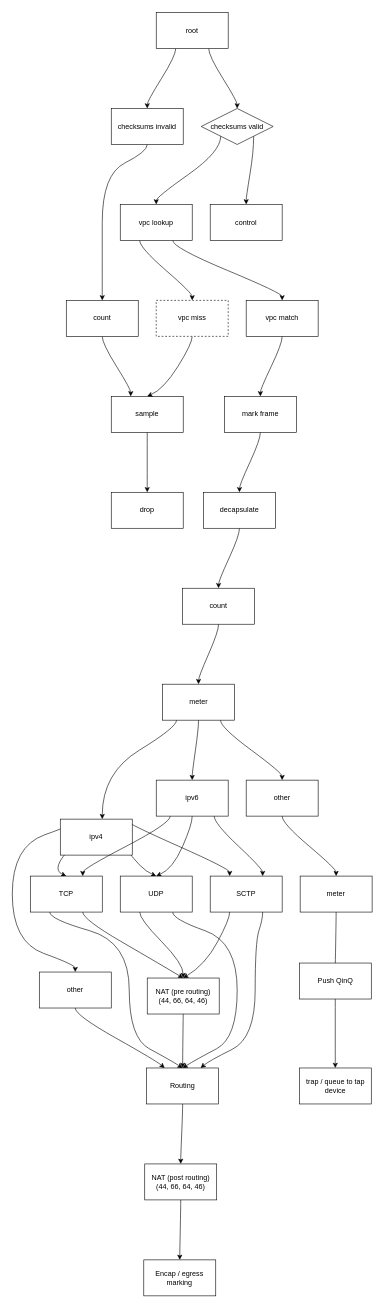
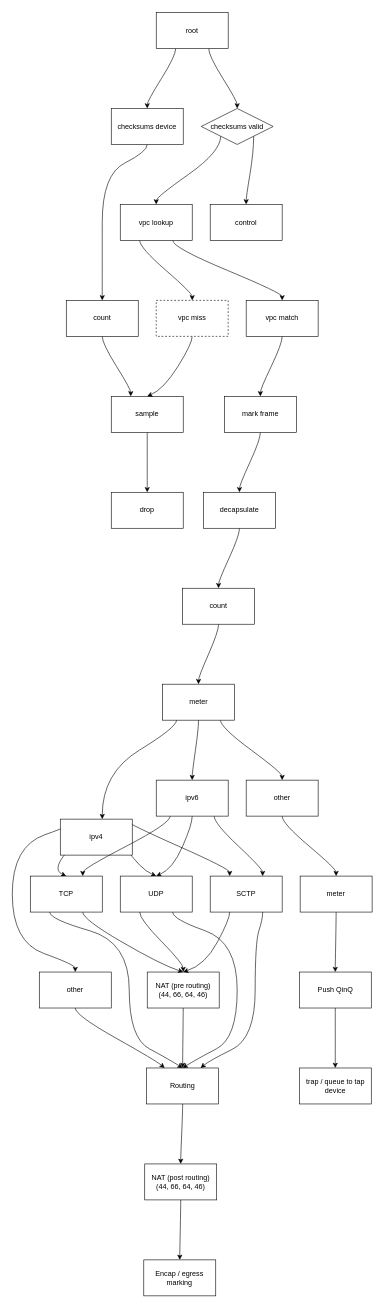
  <mxCell id="0" />
  <mxCell id="1" parent="0" />
  <mxCell id="2" value="" style="edgeStyle=orthogonalEdgeStyle;rounded=0;orthogonalLoop=1;jettySize=auto;html=1;orthogonal=1;curved=1;noEdgeStyle=1;" parent="1" source="4" target="6" edge="1"><mxGeometry relative="1" as="geometry"><Array as="points"><mxPoint x="292.5" y="92" /><mxPoint x="245" y="168" /></Array></mxGeometry></mxCell>
  <mxCell id="3" style="edgeStyle=orthogonalEdgeStyle;rounded=0;orthogonalLoop=1;jettySize=auto;html=1;entryX=0.5;entryY=0;entryDx=0;entryDy=0;orthogonal=1;curved=1;noEdgeStyle=1;" parent="1" source="4" target="9" edge="1"><mxGeometry relative="1" as="geometry"><mxPoint x="230" y="180" as="targetPoint" /><Array as="points"><mxPoint x="347.5" y="92" /><mxPoint x="395" y="168" /></Array></mxGeometry></mxCell>
  <mxCell id="4" value="root" style="whiteSpace=wrap;html=1;" parent="1" vertex="1"><mxGeometry x="260" width="120" height="60" as="geometry" y="20" /></mxCell>
  <mxCell id="5" value="" style="edgeStyle=orthogonalEdgeStyle;rounded=0;orthogonalLoop=1;jettySize=auto;html=1;orthogonal=1;curved=1;noEdgeStyle=1;" parent="1" source="6" target="11" edge="1"><mxGeometry relative="1" as="geometry"><Array as="points"><mxPoint x="245" y="252" /><mxPoint x="170" y="290" /><mxPoint x="170" y="450" /><mxPoint x="170" y="488" /></Array></mxGeometry></mxCell>
- <mxCell id="6" value="checksums invalid" style="whiteSpace=wrap;html=1;" parent="1" vertex="1"><mxGeometry x="185" y="180" width="120" height="60" as="geometry" /></mxCell>
+ <mxCell id="6" value="checksums device" style="whiteSpace=wrap;html=1;" parent="1" vertex="1"><mxGeometry x="185" y="180" width="120" height="60" as="geometry" /></mxCell>
  <mxCell id="7" value="" style="edgeStyle=orthogonalEdgeStyle;rounded=0;orthogonalLoop=1;jettySize=auto;html=1;orthogonal=1;curved=1;noEdgeStyle=1;" parent="1" source="9" target="17" edge="1"><mxGeometry relative="1" as="geometry"><Array as="points"><mxPoint x="367.5" y="252" /><mxPoint x="260" y="328" /></Array></mxGeometry></mxCell>
  <mxCell id="8" style="edgeStyle=orthogonalEdgeStyle;rounded=0;orthogonalLoop=1;jettySize=auto;html=1;orthogonal=1;curved=1;noEdgeStyle=1;" parent="1" source="9" target="18" edge="1"><mxGeometry relative="1" as="geometry"><Array as="points"><mxPoint x="422.5" y="252" /><mxPoint x="410" y="328" /></Array></mxGeometry></mxCell>
  <mxCell id="9" value="checksums valid" style="rhombus;whiteSpace=wrap;html=1;" parent="1" vertex="1"><mxGeometry x="335" y="180" width="120" height="60" as="geometry" /></mxCell>
  <mxCell id="10" value="" style="edgeStyle=orthogonalEdgeStyle;rounded=0;orthogonalLoop=1;jettySize=auto;html=1;orthogonal=1;curved=1;noEdgeStyle=1;" parent="1" source="11" target="13" edge="1"><mxGeometry relative="1" as="geometry"><Array as="points"><mxPoint x="170" y="572" /><mxPoint x="217.5" y="648" /></Array></mxGeometry></mxCell>
  <mxCell id="11" value="count" style="whiteSpace=wrap;html=1;" parent="1" vertex="1"><mxGeometry x="110" y="500" width="120" height="60" as="geometry" /></mxCell>
  <mxCell id="12" value="" style="edgeStyle=orthogonalEdgeStyle;rounded=0;orthogonalLoop=1;jettySize=auto;html=1;orthogonal=1;curved=1;noEdgeStyle=1;" parent="1" source="13" target="14" edge="1"><mxGeometry relative="1" as="geometry"><Array as="points"><mxPoint x="245" y="732" /><mxPoint x="245" y="808" /></Array></mxGeometry></mxCell>
  <mxCell id="13" value="sample" style="whiteSpace=wrap;html=1;" parent="1" vertex="1"><mxGeometry x="185" y="660" width="120" height="60" as="geometry" /></mxCell>
  <mxCell id="14" value="drop" style="whiteSpace=wrap;html=1;" parent="1" vertex="1"><mxGeometry x="185" y="820" width="120" height="60" as="geometry" /></mxCell>
  <mxCell id="15" value="" style="edgeStyle=orthogonalEdgeStyle;rounded=0;orthogonalLoop=1;jettySize=auto;html=1;orthogonal=1;curved=1;noEdgeStyle=1;" parent="1" source="17" target="20" edge="1"><mxGeometry relative="1" as="geometry"><Array as="points"><mxPoint x="232.5" y="412" /><mxPoint x="320" y="488" /></Array></mxGeometry></mxCell>
  <mxCell id="16" style="edgeStyle=orthogonalEdgeStyle;rounded=0;orthogonalLoop=1;jettySize=auto;html=1;entryX=0.5;entryY=0;entryDx=0;entryDy=0;orthogonal=1;curved=1;noEdgeStyle=1;" parent="1" source="17" target="22" edge="1"><mxGeometry relative="1" as="geometry"><Array as="points"><mxPoint x="287.5" y="412" /><mxPoint x="470" y="488" /></Array></mxGeometry></mxCell>
  <mxCell id="17" value="vpc lookup" style="whiteSpace=wrap;html=1;" parent="1" vertex="1"><mxGeometry x="200" y="340" width="120" height="60" as="geometry" /></mxCell>
  <mxCell id="18" value="control" style="whiteSpace=wrap;html=1;" parent="1" vertex="1"><mxGeometry x="350" y="340" width="120" height="60" as="geometry" /></mxCell>
  <mxCell id="19" style="edgeStyle=orthogonalEdgeStyle;rounded=0;orthogonalLoop=1;jettySize=auto;html=1;entryX=0.5;entryY=0;entryDx=0;entryDy=0;orthogonal=1;curved=1;noEdgeStyle=1;" parent="1" source="20" target="13" edge="1"><mxGeometry relative="1" as="geometry"><Array as="points"><mxPoint x="320" y="572" /><mxPoint x="272.5" y="648" /></Array></mxGeometry></mxCell>
  <mxCell id="20" value="vpc miss" style="whiteSpace=wrap;html=1;dashed=1;" parent="1" vertex="1"><mxGeometry x="260" y="500" width="120" height="60" as="geometry" /></mxCell>
  <mxCell id="21" value="" style="edgeStyle=orthogonalEdgeStyle;rounded=0;orthogonalLoop=1;jettySize=auto;html=1;orthogonal=1;curved=1;noEdgeStyle=1;" parent="1" source="22" target="24" edge="1"><mxGeometry relative="1" as="geometry"><Array as="points"><mxPoint x="470" y="572" /><mxPoint x="433.672" y="648" /></Array></mxGeometry></mxCell>
  <mxCell id="22" value="vpc match" style="whiteSpace=wrap;html=1;" parent="1" vertex="1"><mxGeometry x="410" y="500" width="120" height="60" as="geometry" /></mxCell>
  <mxCell id="23" value="" style="edgeStyle=orthogonalEdgeStyle;rounded=0;orthogonalLoop=1;jettySize=auto;html=1;orthogonal=1;curved=1;noEdgeStyle=1;" parent="1" source="24" target="26" edge="1"><mxGeometry relative="1" as="geometry"><Array as="points"><mxPoint x="433.672" y="732" /><mxPoint x="398.809" y="808" /></Array></mxGeometry></mxCell>
  <mxCell id="24" value="mark frame" style="whiteSpace=wrap;html=1;" parent="1" vertex="1"><mxGeometry x="373.672" y="660" width="120" height="60" as="geometry" /></mxCell>
  <mxCell id="25" value="" style="edgeStyle=orthogonalEdgeStyle;rounded=0;orthogonalLoop=1;jettySize=auto;html=1;orthogonal=1;curved=1;noEdgeStyle=1;" parent="1" source="26" target="28" edge="1"><mxGeometry relative="1" as="geometry"><Array as="points"><mxPoint x="398.809" y="892" /><mxPoint x="363.945" y="968" /></Array></mxGeometry></mxCell>
  <mxCell id="26" value="decapsulate" style="whiteSpace=wrap;html=1;" parent="1" vertex="1"><mxGeometry x="338.809" y="820" width="120" height="60" as="geometry" /></mxCell>
  <mxCell id="27" value="" style="edgeStyle=orthogonalEdgeStyle;rounded=0;orthogonalLoop=1;jettySize=auto;html=1;orthogonal=1;curved=1;noEdgeStyle=1;" parent="1" source="28" target="32" edge="1"><mxGeometry relative="1" as="geometry"><Array as="points"><mxPoint x="363.945" y="1052" /><mxPoint x="330.547" y="1128" /></Array></mxGeometry></mxCell>
  <mxCell id="28" value="count" style="whiteSpace=wrap;html=1;" parent="1" vertex="1"><mxGeometry x="303.945" y="980" width="120" height="60" as="geometry" /></mxCell>
  <mxCell id="29" value="" style="edgeStyle=orthogonalEdgeStyle;rounded=0;orthogonalLoop=1;jettySize=auto;html=1;orthogonal=1;curved=1;noEdgeStyle=1;" parent="1" source="32" target="37" edge="1"><mxGeometry relative="1" as="geometry"><Array as="points"><mxPoint x="293.88" y="1212" /><mxPoint x="170" y="1288" /></Array></mxGeometry></mxCell>
  <mxCell id="30" style="edgeStyle=orthogonalEdgeStyle;rounded=0;orthogonalLoop=1;jettySize=auto;html=1;entryX=0.5;entryY=0;entryDx=0;entryDy=0;orthogonal=1;curved=1;noEdgeStyle=1;" parent="1" source="32" target="41" edge="1"><mxGeometry relative="1" as="geometry"><Array as="points"><mxPoint x="330.547" y="1214" /><mxPoint x="320" y="1288" /></Array></mxGeometry></mxCell>
  <mxCell id="31" style="edgeStyle=orthogonalEdgeStyle;rounded=0;orthogonalLoop=1;jettySize=auto;html=1;orthogonal=1;curved=1;noEdgeStyle=1;" parent="1" source="32" target="43" edge="1"><mxGeometry relative="1" as="geometry"><Array as="points"><mxPoint x="367.214" y="1212" /><mxPoint x="470" y="1288" /></Array></mxGeometry></mxCell>
  <mxCell id="32" value="meter" style="whiteSpace=wrap;html=1;" parent="1" vertex="1"><mxGeometry x="270.547" y="1140" width="120" height="60" as="geometry" /></mxCell>
  <mxCell id="33" style="edgeStyle=orthogonalEdgeStyle;rounded=0;orthogonalLoop=1;jettySize=auto;html=1;entryX=0.5;entryY=0;entryDx=0;entryDy=0;orthogonal=1;curved=1;noEdgeStyle=1;" parent="1" source="37" target="57" edge="1"><mxGeometry relative="1" as="geometry"><Array as="points"><mxPoint x="156.25" y="1374" /><mxPoint x="82.5" y="1448" /></Array></mxGeometry></mxCell>
  <mxCell id="34" style="edgeStyle=orthogonalEdgeStyle;rounded=0;orthogonalLoop=1;jettySize=auto;html=1;entryX=0.5;entryY=0;entryDx=0;entryDy=0;orthogonal=1;curved=1;noEdgeStyle=1;" parent="1" source="37" target="60" edge="1"><mxGeometry relative="1" as="geometry"><Array as="points"><mxPoint x="183.75" y="1374" /><mxPoint x="232.5" y="1448" /></Array></mxGeometry></mxCell>
  <mxCell id="35" style="edgeStyle=orthogonalEdgeStyle;rounded=0;orthogonalLoop=1;jettySize=auto;html=1;orthogonal=1;curved=1;noEdgeStyle=1;" parent="1" source="37" target="63" edge="1"><mxGeometry relative="1" as="geometry"><Array as="points"><mxPoint x="211.25" y="1372" /><mxPoint x="382.5" y="1448" /></Array></mxGeometry></mxCell>
  <mxCell id="36" style="edgeStyle=orthogonalEdgeStyle;rounded=0;orthogonalLoop=1;jettySize=auto;html=1;orthogonal=1;curved=1;noEdgeStyle=1;" parent="1" source="37" target="65" edge="1"><mxGeometry relative="1" as="geometry"><Array as="points"><mxPoint x="128.75" y="1372" /><mxPoint y="1410" x="20" /><mxPoint y="1570" x="20" /><mxPoint x="125" y="1608" /></Array></mxGeometry></mxCell>
  <mxCell id="37" value="ipv4" style="whiteSpace=wrap;html=1;" parent="1" vertex="1"><mxGeometry x="100" y="1365" width="120" height="60" as="geometry" /></mxCell>
  <mxCell id="38" style="edgeStyle=orthogonalEdgeStyle;rounded=0;orthogonalLoop=1;jettySize=auto;html=1;orthogonal=1;curved=1;noEdgeStyle=1;" parent="1" source="41" target="57" edge="1"><mxGeometry relative="1" as="geometry"><Array as="points"><mxPoint x="283.333" y="1372" /><mxPoint x="137.5" y="1448" /></Array></mxGeometry></mxCell>
  <mxCell id="39" style="edgeStyle=orthogonalEdgeStyle;rounded=0;orthogonalLoop=1;jettySize=auto;html=1;entryX=0.5;entryY=0;entryDx=0;entryDy=0;orthogonal=1;curved=1;noEdgeStyle=1;" parent="1" source="41" target="60" edge="1"><mxGeometry relative="1" as="geometry"><Array as="points"><mxPoint x="320" y="1374" /><mxPoint x="287.5" y="1448" /></Array></mxGeometry></mxCell>
  <mxCell id="40" style="edgeStyle=orthogonalEdgeStyle;rounded=0;orthogonalLoop=1;jettySize=auto;html=1;orthogonal=1;curved=1;noEdgeStyle=1;" parent="1" source="41" target="63" edge="1"><mxGeometry relative="1" as="geometry"><Array as="points"><mxPoint x="356.667" y="1372" /><mxPoint x="437.5" y="1448" /></Array></mxGeometry></mxCell>
  <mxCell id="41" value="ipv6" style="whiteSpace=wrap;html=1;" parent="1" vertex="1"><mxGeometry x="260" y="1300" width="120" height="60" as="geometry" /></mxCell>
  <mxCell id="42" value="" style="edgeStyle=orthogonalEdgeStyle;rounded=0;orthogonalLoop=1;jettySize=auto;html=1;orthogonal=1;curved=1;noEdgeStyle=1;" parent="1" source="43" target="45" edge="1"><mxGeometry relative="1" as="geometry"><Array as="points"><mxPoint x="470" y="1372" /><mxPoint x="560" y="1448" /></Array></mxGeometry></mxCell>
  <mxCell id="43" value="other" style="whiteSpace=wrap;html=1;" parent="1" vertex="1"><mxGeometry x="410" y="1300" width="120" height="60" as="geometry" /></mxCell>
  <mxCell id="44" value="" style="edgeStyle=orthogonalEdgeStyle;rounded=0;orthogonalLoop=1;jettySize=auto;html=1;orthogonal=1;entryX=0.5;entryY=0;entryDx=0;entryDy=0;curved=1;noEdgeStyle=1;" parent="1" source="45" target="54" edge="1"><mxGeometry relative="1" as="geometry"><Array as="points"><mxPoint x="560" y="1532" /><mxPoint x="558.594" y="1608" /></Array></mxGeometry></mxCell>
  <mxCell id="45" value="meter" style="whiteSpace=wrap;html=1;" parent="1" vertex="1"><mxGeometry x="500" y="1460" width="120" height="60" as="geometry" /></mxCell>
  <mxCell id="46" value="trap / queue to tap device" style="whiteSpace=wrap;html=1;" parent="1" vertex="1"><mxGeometry x="498.594" y="1780" width="120" height="60" as="geometry" /></mxCell>
  <mxCell id="47" style="edgeStyle=orthogonalEdgeStyle;rounded=0;orthogonalLoop=1;jettySize=auto;html=1;orthogonal=1;curved=1;noEdgeStyle=1;" parent="1" source="48" target="50" edge="1"><mxGeometry relative="1" as="geometry"><Array as="points"><mxPoint x="305" y="1692" /><mxPoint x="304.081" y="1764" /></Array></mxGeometry></mxCell>
- <mxCell id="48" value="NAT (pre routing)&lt;div&gt;(44, 66, 64, 46)&lt;/div&gt;" style="whiteSpace=wrap;html=1;" parent="1" vertex="1"><mxGeometry x="245" y="1630" width="120" height="60" as="geometry" /></mxCell>
+ <mxCell id="48" value="NAT (pre routing)&lt;div&gt;(44, 66, 64, 46)&lt;/div&gt;" style="whiteSpace=wrap;html=1;" parent="1" vertex="1"><mxGeometry x="245" y="1620" width="120" height="60" as="geometry" /></mxCell>
  <mxCell id="49" style="edgeStyle=orthogonalEdgeStyle;rounded=0;orthogonalLoop=1;jettySize=auto;html=1;orthogonal=1;curved=1;noEdgeStyle=1;" parent="1" source="50" target="52" edge="1"><mxGeometry relative="1" as="geometry"><Array as="points"><mxPoint x="304.081" y="1852" /><mxPoint x="300.885" y="1928" /></Array></mxGeometry></mxCell>
  <mxCell id="50" value="Routing" style="whiteSpace=wrap;html=1;" parent="1" vertex="1"><mxGeometry x="244.081" y="1780" width="120" height="60" as="geometry" /></mxCell>
  <mxCell id="51" style="edgeStyle=orthogonalEdgeStyle;rounded=0;orthogonalLoop=1;jettySize=auto;html=1;orthogonal=1;curved=1;noEdgeStyle=1;" parent="1" source="52" target="66" edge="1"><mxGeometry relative="1" as="geometry"><Array as="points"><mxPoint x="300.885" y="2012" /><mxPoint x="299.287" y="2088" /></Array></mxGeometry></mxCell>
  <mxCell id="52" value="NAT (post routing)&lt;div&gt;(44, 66, 64, 46)&lt;/div&gt;" style="whiteSpace=wrap;html=1;" parent="1" vertex="1"><mxGeometry x="240.885" y="1940" width="120" height="60" as="geometry" /></mxCell>
  <mxCell id="53" style="edgeStyle=orthogonalEdgeStyle;rounded=0;orthogonalLoop=1;jettySize=auto;html=1;orthogonal=1;curved=1;noEdgeStyle=1;" parent="1" source="54" target="46" edge="1"><mxGeometry relative="1" as="geometry"><Array as="points"><mxPoint x="558.594" y="1692" /><mxPoint x="558.594" y="1768" /></Array></mxGeometry></mxCell>
- <mxCell id="54" value="Push QinQ" style="whiteSpace=wrap;html=1;" parent="1" vertex="1"><mxGeometry x="498.594" y="1605" width="120" height="60" as="geometry" /></mxCell>
+ <mxCell id="54" value="Push QinQ" style="whiteSpace=wrap;html=1;" parent="1" vertex="1"><mxGeometry x="498.594" y="1620" width="120" height="60" as="geometry" /></mxCell>
  <mxCell id="55" style="edgeStyle=orthogonalEdgeStyle;rounded=0;orthogonalLoop=1;jettySize=auto;html=1;entryX=0.5;entryY=0;entryDx=0;entryDy=0;orthogonal=1;curved=1;noEdgeStyle=1;" parent="1" source="57" target="48" edge="1"><mxGeometry relative="1" as="geometry"><Array as="points"><mxPoint x="137.5" y="1532" /><mxPoint x="268.333" y="1608" /></Array></mxGeometry></mxCell>
  <mxCell id="56" style="edgeStyle=orthogonalEdgeStyle;rounded=0;orthogonalLoop=1;jettySize=auto;html=1;orthogonal=1;entryX=0.5;entryY=0;entryDx=0;entryDy=0;curved=1;noEdgeStyle=1;" parent="1" source="57" target="50" edge="1"><mxGeometry relative="1" as="geometry"><mxPoint x="407" y="1780" as="targetPoint" /><Array as="points"><mxPoint x="82.5" y="1532" /><mxPoint x="215" y="1570" /><mxPoint x="215" y="1730" /><mxPoint x="282.081" y="1766" /></Array></mxGeometry></mxCell>
  <mxCell id="57" value="TCP" style="whiteSpace=wrap;html=1;" parent="1" vertex="1"><mxGeometry x="50" y="1460" width="120" height="60" as="geometry" /></mxCell>
  <mxCell id="58" style="edgeStyle=orthogonalEdgeStyle;rounded=0;orthogonalLoop=1;jettySize=auto;html=1;orthogonal=1;curved=1;noEdgeStyle=1;" parent="1" source="60" target="48" edge="1"><mxGeometry relative="1" as="geometry"><Array as="points"><mxPoint x="232.5" y="1532" /><mxPoint x="305" y="1606" /></Array></mxGeometry></mxCell>
  <mxCell id="59" style="edgeStyle=orthogonalEdgeStyle;rounded=0;orthogonalLoop=1;jettySize=auto;html=1;orthogonal=1;entryX=0.5;entryY=0;entryDx=0;entryDy=0;curved=1;noEdgeStyle=1;" parent="1" source="60" target="50" edge="1"><mxGeometry relative="1" as="geometry"><mxPoint x="440" y="1780" as="targetPoint" /><Array as="points"><mxPoint x="287.5" y="1532" /><mxPoint x="395" y="1570" /><mxPoint x="395" y="1730" /><mxPoint x="326.081" y="1766" /></Array></mxGeometry></mxCell>
  <mxCell id="60" value="UDP" style="whiteSpace=wrap;html=1;" parent="1" vertex="1"><mxGeometry x="200" y="1460" width="120" height="60" as="geometry" /></mxCell>
  <mxCell id="61" style="edgeStyle=orthogonalEdgeStyle;rounded=0;orthogonalLoop=1;jettySize=auto;html=1;entryX=0.5;entryY=0;entryDx=0;entryDy=0;orthogonal=1;curved=1;noEdgeStyle=1;" parent="1" source="63" target="48" edge="1"><mxGeometry relative="1" as="geometry"><Array as="points"><mxPoint x="382.5" y="1532" /><mxPoint x="341.667" y="1608" /></Array></mxGeometry></mxCell>
  <mxCell id="62" style="edgeStyle=orthogonalEdgeStyle;rounded=0;orthogonalLoop=1;jettySize=auto;html=1;entryX=0.75;entryY=0;entryDx=0;entryDy=0;orthogonal=1;curved=1;noEdgeStyle=1;" parent="1" source="63" target="50" edge="1"><mxGeometry relative="1" as="geometry"><Array as="points"><mxPoint x="437.5" y="1532" /><mxPoint x="425" y="1570" /><mxPoint x="425" y="1730" /><mxPoint x="348.081" y="1768" /></Array></mxGeometry></mxCell>
  <mxCell id="63" value="SCTP" style="whiteSpace=wrap;html=1;" parent="1" vertex="1"><mxGeometry x="350" y="1460" width="120" height="60" as="geometry" /></mxCell>
  <mxCell id="64" style="edgeStyle=orthogonalEdgeStyle;rounded=0;orthogonalLoop=1;jettySize=auto;html=1;entryX=0.25;entryY=0;entryDx=0;entryDy=0;orthogonal=1;curved=1;noEdgeStyle=1;" parent="1" source="65" target="50" edge="1"><mxGeometry relative="1" as="geometry"><Array as="points"><mxPoint x="125" y="1692" /><mxPoint x="260.081" y="1768" /></Array></mxGeometry></mxCell>
  <mxCell id="65" value="other" style="whiteSpace=wrap;html=1;" parent="1" vertex="1"><mxGeometry x="65" y="1620" width="120" height="60" as="geometry" /></mxCell>
  <mxCell id="66" value="Encap / egress marking" style="whiteSpace=wrap;html=1;" parent="1" vertex="1"><mxGeometry x="239.287" y="2100" width="120" height="60" as="geometry" /></mxCell>
